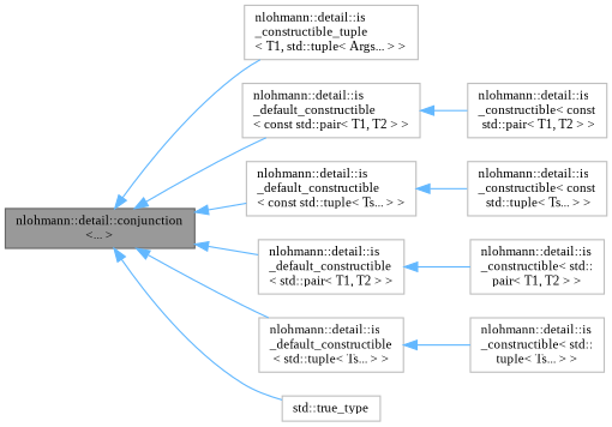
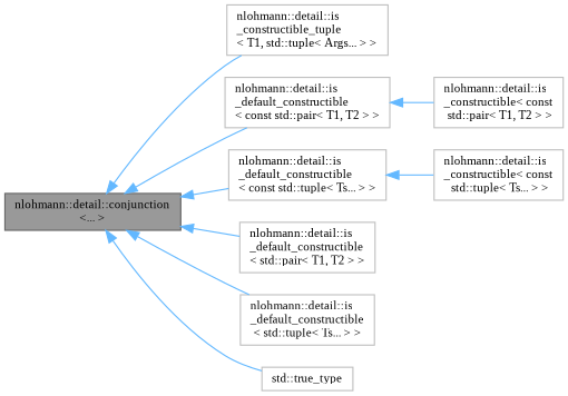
  digraph {
    fontname="Liberation Serif"
    rankdir=LR
    node [color=grey75 fillcolor=white fontname="Liberation Serif" fontsize=10 shape=box style=filled]
    edge [color=steelblue1 dir=back fontname="Liberation Serif" fontsize=10 labelfontname=Helvetica labelfontsize=10 style=solid]
    n1 [color=gray40 fillcolor=grey60 fontcolor=black height=0.2 label="nlohmann::detail::conjunction\l\<... \>" width=0.4]
    n2 [height=0.2 label="nlohmann::detail::is\l_constructible_tuple\l\< T1, std::tuple\< Args... \> \>" width=0.4]
    n3 [height=0.2 label="nlohmann::detail::is\l_default_constructible\l\< const std::pair\< T1, T2 \> \>" width=0.4]
    n4 [height=0.2 label="nlohmann::detail::is\l_default_constructible\l\< const std::tuple\< Ts... \> \>" width=0.4]
    n5 [height=0.2 label="nlohmann::detail::is\l_default_constructible\l\< std::pair\< T1, T2 \> \>" width=0.4]
    n6 [height=0.2 label="nlohmann::detail::is\l_default_constructible\l\< std::tuple\< Ts... \> \>" width=0.4]
    n7 [height=0.2 label="std::true_type" width=0.4]
    n8 [height=0.2 label="nlohmann::detail::is\l_constructible\< const\l std::pair\< T1, T2 \> \>" width=0.4]
    n9 [height=0.2 label="nlohmann::detail::is\l_constructible\< const\l std::tuple\< Ts... \> \>" width=0.4]
-   n10 [height=0.2 label="nlohmann::detail::is\l_constructible\< std::\lpair\< T1, T2 \> \>" width=0.4]
-   n11 [height=0.2 label="nlohmann::detail::is\l_constructible\< std::\ltuple\< Ts... \> \>" width=0.4]
    n1 -> n2
    n1 -> n3
    n1 -> n4
    n1 -> n5
    n1 -> n6
    n1 -> n7
    n3 -> n8
    n4 -> n9
-   n5 -> n10
-   n6 -> n11
  }
